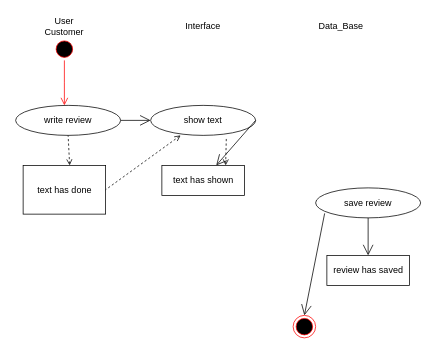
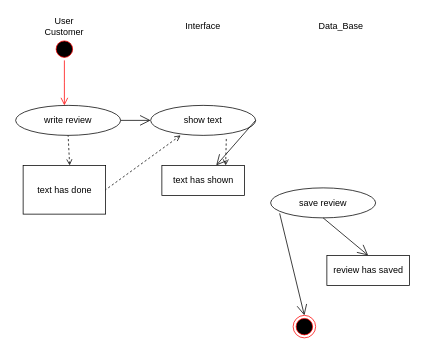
  <mxCell id="0" />
  <mxCell id="1" parent="0" />
  <mxCell id="2" value="" style="ellipse;html=1;shape=startState;fillColor=#000000;strokeColor=#ff0000;" vertex="1" parent="1"><mxGeometry x="70" y="50" width="30" height="30" as="geometry" /></mxCell>
  <mxCell id="3" value="" style="edgeStyle=orthogonalEdgeStyle;html=1;verticalAlign=bottom;endArrow=open;endSize=8;strokeColor=#ff0000;rounded=0;" edge="1" source="2" parent="1"><mxGeometry relative="1" as="geometry"><mxPoint x="85" y="140" as="targetPoint" /></mxGeometry></mxCell>
  <mxCell id="4" value="User Customer" style="text;html=1;strokeColor=none;fillColor=none;align=center;verticalAlign=middle;whiteSpace=wrap;rounded=0;" vertex="1" parent="1"><mxGeometry x="55" y="20" width="60" height="30" as="geometry" /></mxCell>
  <mxCell id="5" value="Interface" style="text;html=1;strokeColor=none;fillColor=none;align=center;verticalAlign=middle;whiteSpace=wrap;rounded=0;" vertex="1" parent="1"><mxGeometry x="240" y="20" width="60" height="30" as="geometry" /></mxCell>
  <mxCell id="6" value="Data_Base" style="text;html=1;strokeColor=none;fillColor=none;align=center;verticalAlign=middle;whiteSpace=wrap;rounded=0;" vertex="1" parent="1"><mxGeometry x="424" y="20" width="60" height="30" as="geometry" /></mxCell>
  <mxCell id="7" value="write review" style="ellipse;whiteSpace=wrap;html=1;" vertex="1" parent="1"><mxGeometry x="20" y="140" width="140" height="40" as="geometry" /></mxCell>
  <mxCell id="8" value="text has done" style="html=1;" vertex="1" parent="1"><mxGeometry x="30" y="220" width="110" height="65" as="geometry" /></mxCell>
  <mxCell id="9" value="" style="endArrow=none;dashed=1;html=1;rounded=0;startArrow=open;startFill=0;exitX=0.564;exitY=0;exitDx=0;exitDy=0;exitPerimeter=0;entryX=0.5;entryY=1;entryDx=0;entryDy=0;" edge="1" parent="1" source="8" target="7"><mxGeometry width="50" height="50" relative="1" as="geometry"><mxPoint x="380" y="330" as="sourcePoint" /><mxPoint x="480" y="230" as="targetPoint" /><Array as="points" /></mxGeometry></mxCell>
  <mxCell id="10" value="show text" style="ellipse;whiteSpace=wrap;html=1;" vertex="1" parent="1"><mxGeometry x="200" y="140" width="140" height="40" as="geometry" /></mxCell>
  <mxCell id="11" value="" style="endArrow=open;endFill=1;endSize=12;html=1;rounded=0;exitX=1;exitY=0.5;exitDx=0;exitDy=0;entryX=0;entryY=0.5;entryDx=0;entryDy=0;" edge="1" parent="1" source="7" target="10"><mxGeometry width="160" relative="1" as="geometry"><mxPoint x="370" y="250" as="sourcePoint" /><mxPoint x="530" y="250" as="targetPoint" /></mxGeometry></mxCell>
  <mxCell id="12" value="" style="endArrow=none;dashed=1;html=1;rounded=0;startArrow=open;startFill=0;entryX=1;entryY=0.5;entryDx=0;entryDy=0;" edge="1" parent="1" target="8"><mxGeometry width="50" height="50" relative="1" as="geometry"><mxPoint x="240" y="180" as="sourcePoint" /><mxPoint x="290" y="130" as="targetPoint" /></mxGeometry></mxCell>
  <mxCell id="13" value="text has shown" style="html=1;" vertex="1" parent="1"><mxGeometry x="215" y="220" width="110" height="40" as="geometry" /></mxCell>
  <mxCell id="14" value="" style="endArrow=none;dashed=1;html=1;rounded=0;startArrow=open;startFill=0;entryX=0.721;entryY=1.075;entryDx=0;entryDy=0;entryPerimeter=0;" edge="1" parent="1" target="10"><mxGeometry width="50" height="50" relative="1" as="geometry"><mxPoint x="300" y="220" as="sourcePoint" /><mxPoint x="350" y="170" as="targetPoint" /></mxGeometry></mxCell>
- <mxCell id="15" value="save review" style="ellipse;whiteSpace=wrap;html=1;" vertex="1" parent="1"><mxGeometry x="420" y="250" width="140" height="40" as="geometry" /></mxCell>
+ <mxCell id="15" value="save review" style="ellipse;whiteSpace=wrap;html=1;" vertex="1" parent="1"><mxGeometry x="360" y="250" width="140" height="40" as="geometry" /></mxCell>
  <mxCell id="16" value="" style="endArrow=open;endFill=1;endSize=12;html=1;rounded=0;exitX=1;exitY=0.5;exitDx=0;exitDy=0;" edge="1" parent="1" source="10" target="13"><mxGeometry width="160" relative="1" as="geometry"><mxPoint x="370" y="250" as="sourcePoint" /><mxPoint x="530" y="250" as="targetPoint" /></mxGeometry></mxCell>
  <mxCell id="17" value="review has saved" style="html=1;" vertex="1" parent="1"><mxGeometry x="435" y="340" width="110" height="40" as="geometry" /></mxCell>
  <mxCell id="18" value="" style="endArrow=open;endFill=1;endSize=12;html=1;rounded=0;entryX=0.5;entryY=0;entryDx=0;entryDy=0;exitX=0.5;exitY=1;exitDx=0;exitDy=0;" edge="1" parent="1" source="15" target="17"><mxGeometry width="160" relative="1" as="geometry"><mxPoint x="370" y="250" as="sourcePoint" /><mxPoint x="530" y="250" as="targetPoint" /></mxGeometry></mxCell>
  <mxCell id="19" value="" style="ellipse;html=1;shape=endState;fillColor=#000000;strokeColor=#ff0000;" vertex="1" parent="1"><mxGeometry x="390" y="420" width="30" height="30" as="geometry" /></mxCell>
  <mxCell id="20" value="" style="endArrow=open;endFill=1;endSize=12;html=1;rounded=0;entryX=0.5;entryY=0;entryDx=0;entryDy=0;exitX=0.086;exitY=0.85;exitDx=0;exitDy=0;exitPerimeter=0;" edge="1" parent="1" source="15" target="19"><mxGeometry width="160" relative="1" as="geometry"><mxPoint x="370" y="250" as="sourcePoint" /><mxPoint x="530" y="250" as="targetPoint" /></mxGeometry></mxCell>
